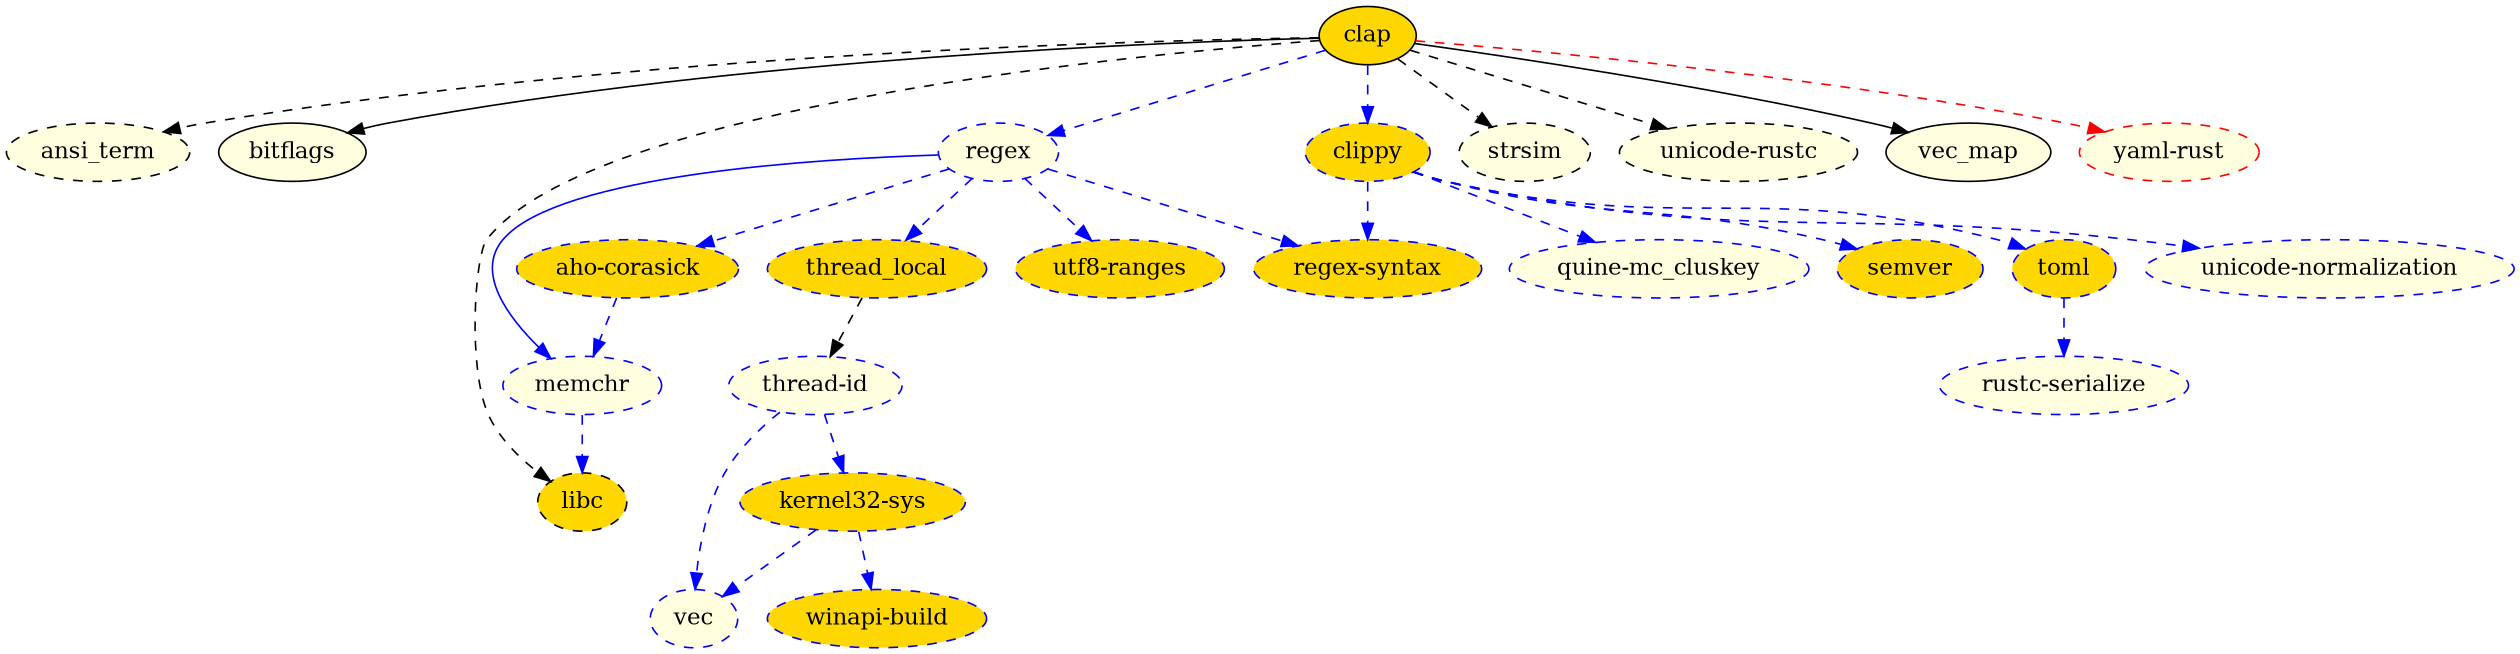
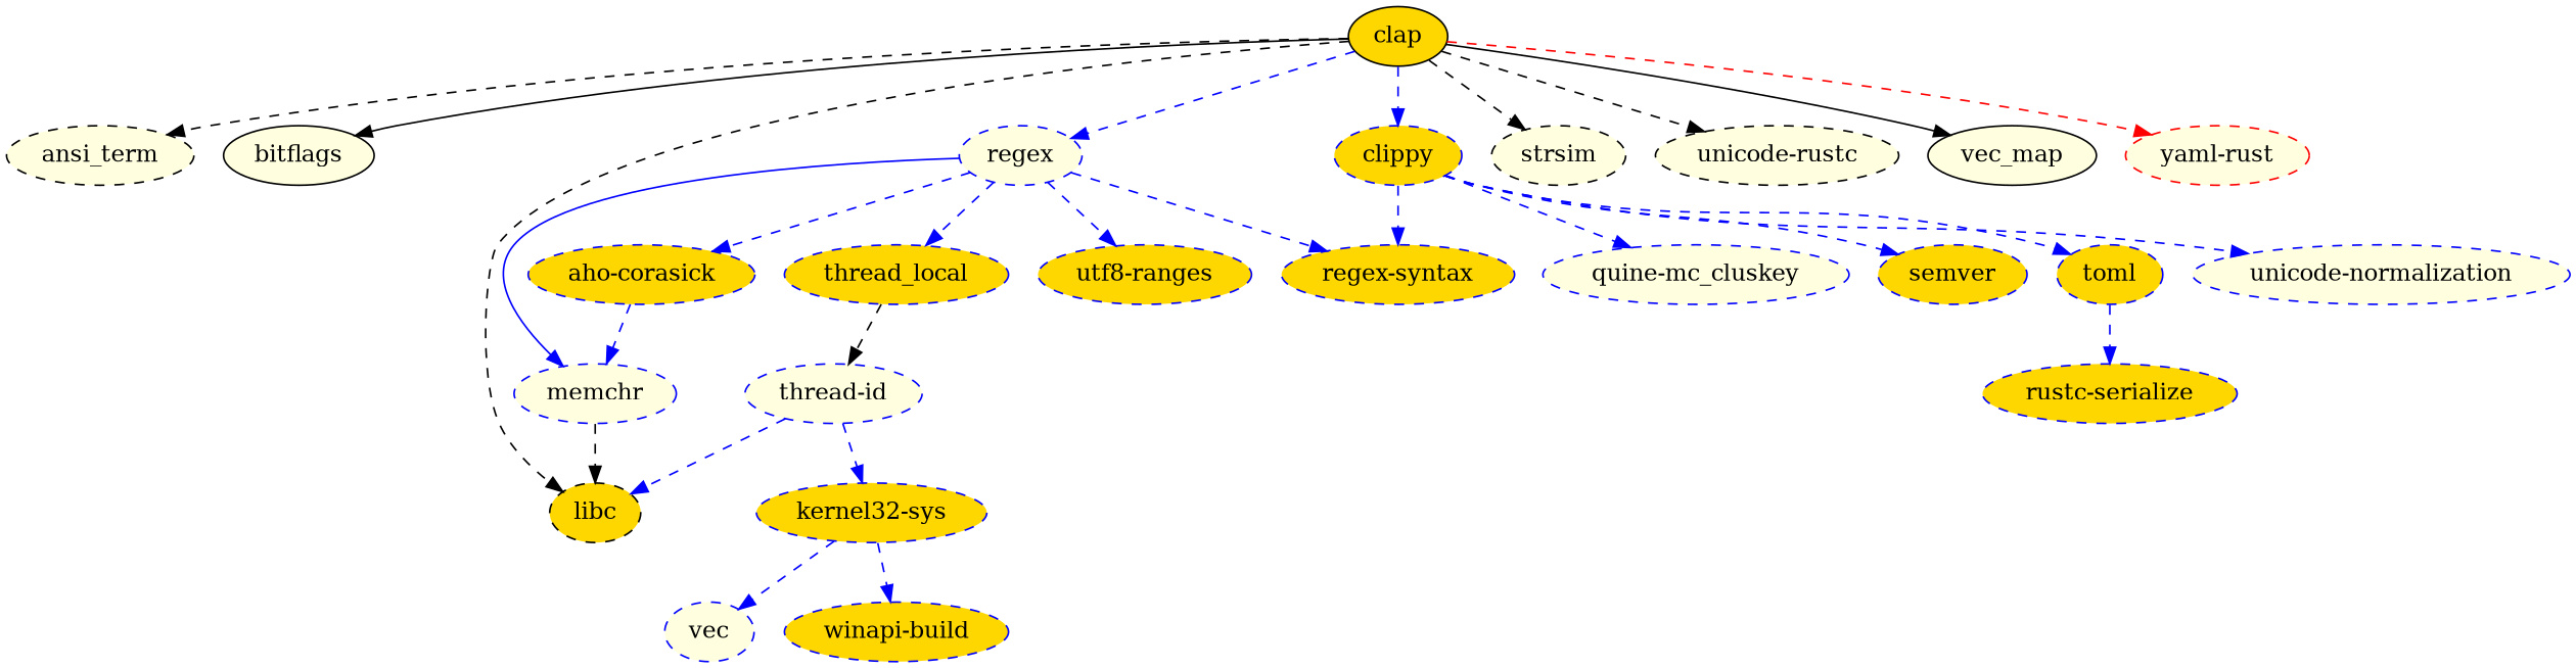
  digraph {
    node [fillcolor=gold style="dashed,filled" color=blue]
    edge [style=dashed color=blue]
    n1 [label=clap style=filled color=""]
    n2 [fillcolor=lightyellow label=ansi_term color=""]
    n3 [fillcolor=lightyellow label=bitflags style=filled color=""]
    n4 [label=clippy]
    n5 [label=libc color=""]
    n6 [fillcolor=lightyellow label=strsim color=""]
    n7 [fillcolor=lightyellow label="unicode-rustc" color=""]
    n8 [fillcolor=lightyellow label=vec_map style=filled color=""]
    n9 [color=red fillcolor=lightyellow label="yaml-rust"]
    n10 [fillcolor=lightyellow label=regex]
    n11 [fillcolor=lightyellow label="quine-mc_cluskey"]
    n12 [label="regex-syntax"]
    n13 [label=semver]
    n14 [label=toml]
    n15 [fillcolor=lightyellow label="unicode-normalization"]
    n16 [label="aho-corasick"]
    n17 [fillcolor=lightyellow label=memchr]
    n18 [label=thread_local]
    n19 [label="utf8-ranges"]
-   n20 [fillcolor=lightyellow label="rustc-serialize"]
+   n20 [label="rustc-serialize"]
    n21 [fillcolor=lightyellow label="thread-id"]
    n22 [label="kernel32-sys"]
    n23 [fillcolor=lightyellow label=vec]
    n24 [label="winapi-build"]
    n1 -> n2 [color=""]
    n1 -> n3 [style="" color=""]
    n1 -> n4
    n1 -> n5 [color=""]
    n1 -> n6 [color=""]
    n1 -> n7 [color=""]
    n1 -> n8 [style="" color=""]
    n1 -> n9 [color=red]
    n1 -> n10
    n4 -> n11
    n4 -> n12
    n4 -> n13
    n4 -> n14
    n4 -> n15
    n10 -> n12
    n10 -> n16
    n10 -> n17 [style=solid]
    n10 -> n18
    n10 -> n19
    n14 -> n20
    n16 -> n17
-   n17 -> n5
+   n17 -> n5 [color=black]
    n18 -> n21 [color=black]
-   n21 -> n23
+   n21 -> n5
    n21 -> n22
    n22 -> n23
    n22 -> n24
  }
